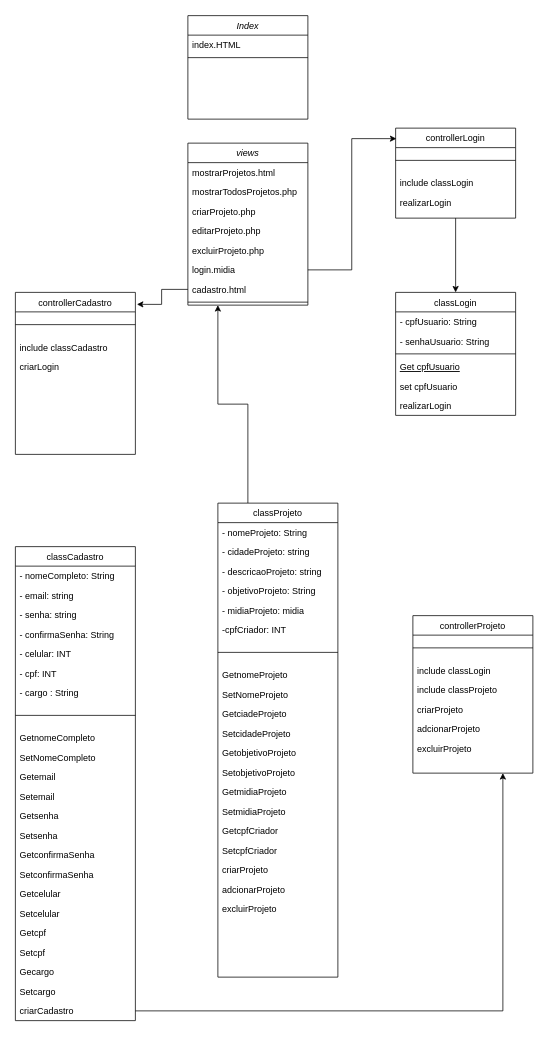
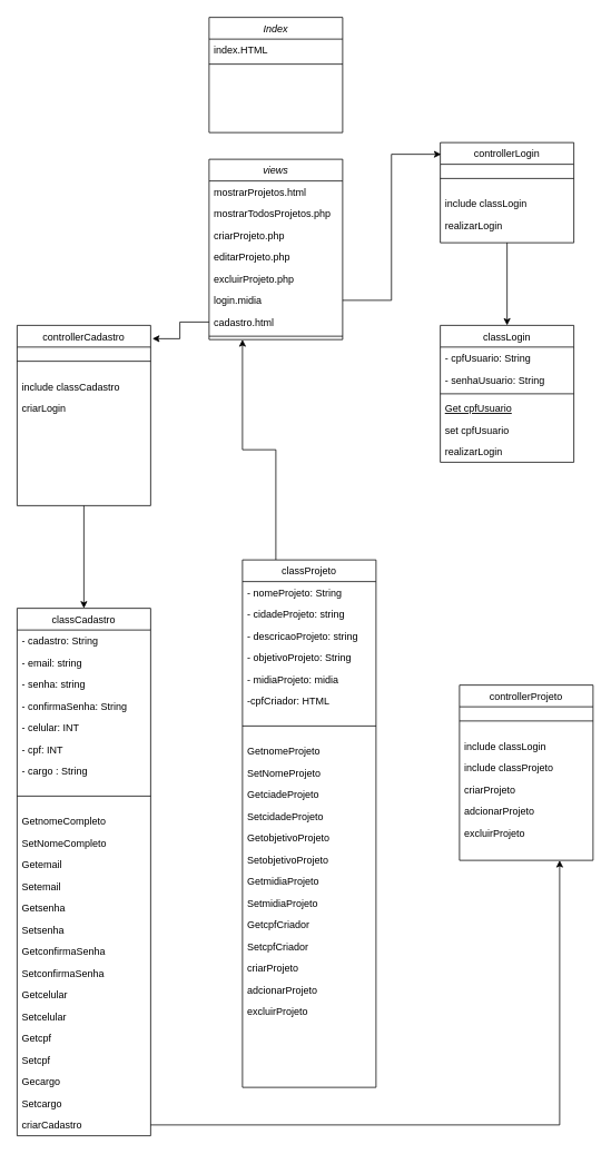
  <mxCell id="0" />
  <mxCell id="1" parent="0" />
  <mxCell id="2" value="Index" style="swimlane;fontStyle=2;align=center;verticalAlign=top;childLayout=stackLayout;horizontal=1;startSize=26;horizontalStack=0;resizeParent=1;resizeLast=0;collapsible=1;marginBottom=0;rounded=0;shadow=0;strokeWidth=1;" parent="1" vertex="1"><mxGeometry x="250" y="20" width="160" height="138" as="geometry"><mxRectangle x="230" y="140" width="160" height="26" as="alternateBounds" /></mxGeometry></mxCell>
  <mxCell id="3" value="index.HTML&#10;" style="text;align=left;verticalAlign=top;spacingLeft=4;spacingRight=4;overflow=hidden;rotatable=0;points=[[0,0.5],[1,0.5]];portConstraint=eastwest;" parent="2" vertex="1"><mxGeometry y="26" width="160" height="26" as="geometry" /></mxCell>
  <mxCell id="4" value="" style="line;html=1;strokeWidth=1;align=left;verticalAlign=middle;spacingTop=-1;spacingLeft=3;spacingRight=3;rotatable=0;labelPosition=right;points=[];portConstraint=eastwest;" parent="2" vertex="1"><mxGeometry y="52" width="160" height="8" as="geometry" /></mxCell>
  <mxCell id="5" value="classLogin" style="swimlane;fontStyle=0;align=center;verticalAlign=top;childLayout=stackLayout;horizontal=1;startSize=26;horizontalStack=0;resizeParent=1;resizeLast=0;collapsible=1;marginBottom=0;rounded=0;shadow=0;strokeWidth=1;" parent="1" vertex="1"><mxGeometry x="527" y="389" width="160" height="164" as="geometry"><mxRectangle x="80" y="300" width="160" height="26" as="alternateBounds" /></mxGeometry></mxCell>
  <mxCell id="6" value="- cpfUsuario: String" style="text;align=left;verticalAlign=top;spacingLeft=4;spacingRight=4;overflow=hidden;rotatable=0;points=[[0,0.5],[1,0.5]];portConstraint=eastwest;" parent="5" vertex="1"><mxGeometry y="26" width="160" height="26" as="geometry" /></mxCell>
  <mxCell id="7" value="- senhaUsuario: String " style="text;align=left;verticalAlign=top;spacingLeft=4;spacingRight=4;overflow=hidden;rotatable=0;points=[[0,0.5],[1,0.5]];portConstraint=eastwest;rounded=0;shadow=0;html=0;" parent="5" vertex="1"><mxGeometry y="52" width="160" height="26" as="geometry" /></mxCell>
  <mxCell id="8" value="" style="line;html=1;strokeWidth=1;align=left;verticalAlign=middle;spacingTop=-1;spacingLeft=3;spacingRight=3;rotatable=0;labelPosition=right;points=[];portConstraint=eastwest;" parent="5" vertex="1"><mxGeometry y="78" width="160" height="8" as="geometry" /></mxCell>
  <mxCell id="9" value="Get cpfUsuario" style="text;align=left;verticalAlign=top;spacingLeft=4;spacingRight=4;overflow=hidden;rotatable=0;points=[[0,0.5],[1,0.5]];portConstraint=eastwest;fontStyle=4;strokeColor=none;" parent="5" vertex="1"><mxGeometry y="86" width="160" height="26" as="geometry" /></mxCell>
  <mxCell id="10" value="set cpfUsuario" style="text;align=left;verticalAlign=top;spacingLeft=4;spacingRight=4;overflow=hidden;rotatable=0;points=[[0,0.5],[1,0.5]];portConstraint=eastwest;" parent="5" vertex="1"><mxGeometry y="112" width="160" height="26" as="geometry" /></mxCell>
  <mxCell id="11" value="realizarLogin" style="text;align=left;verticalAlign=top;spacingLeft=4;spacingRight=4;overflow=hidden;rotatable=0;points=[[0,0.5],[1,0.5]];portConstraint=eastwest;" parent="5" vertex="1"><mxGeometry y="138" width="160" height="26" as="geometry" /></mxCell>
  <mxCell id="12" style="edgeStyle=orthogonalEdgeStyle;rounded=0;orthogonalLoop=1;jettySize=auto;html=1;exitX=0.5;exitY=1;exitDx=0;exitDy=0;entryX=0.5;entryY=0;entryDx=0;entryDy=0;" edge="1" parent="1" source="13" target="5"><mxGeometry relative="1" as="geometry" /></mxCell>
  <mxCell id="13" value="controllerLogin" style="swimlane;fontStyle=0;align=center;verticalAlign=top;childLayout=stackLayout;horizontal=1;startSize=26;horizontalStack=0;resizeParent=1;resizeLast=0;collapsible=1;marginBottom=0;rounded=0;shadow=0;strokeWidth=1;" parent="1" vertex="1"><mxGeometry x="527" y="170" width="160" height="120" as="geometry"><mxRectangle x="550" y="140" width="160" height="26" as="alternateBounds" /></mxGeometry></mxCell>
  <mxCell id="14" value="" style="line;html=1;strokeWidth=1;align=left;verticalAlign=middle;spacingTop=-1;spacingLeft=3;spacingRight=3;rotatable=0;labelPosition=right;points=[];portConstraint=eastwest;" parent="13" vertex="1"><mxGeometry y="26" width="160" height="34" as="geometry" /></mxCell>
  <mxCell id="15" value="include classLogin" style="text;align=left;verticalAlign=top;spacingLeft=4;spacingRight=4;overflow=hidden;rotatable=0;points=[[0,0.5],[1,0.5]];portConstraint=eastwest;" parent="13" vertex="1"><mxGeometry y="60" width="160" height="26" as="geometry" /></mxCell>
  <mxCell id="16" value="realizarLogin" style="text;align=left;verticalAlign=top;spacingLeft=4;spacingRight=4;overflow=hidden;rotatable=0;points=[[0,0.5],[1,0.5]];portConstraint=eastwest;" parent="13" vertex="1"><mxGeometry y="86" width="160" height="26" as="geometry" /></mxCell>
+ <mxCell id="17" style="edgeStyle=orthogonalEdgeStyle;rounded=0;orthogonalLoop=1;jettySize=auto;html=1;exitX=0.5;exitY=1;exitDx=0;exitDy=0;entryX=0.5;entryY=0;entryDx=0;entryDy=0;" edge="1" parent="1" source="18" target="22"><mxGeometry relative="1" as="geometry" /></mxCell>
  <mxCell id="18" value="controllerCadastro" style="swimlane;fontStyle=0;align=center;verticalAlign=top;childLayout=stackLayout;horizontal=1;startSize=26;horizontalStack=0;resizeParent=1;resizeLast=0;collapsible=1;marginBottom=0;rounded=0;shadow=0;strokeWidth=1;" parent="1" vertex="1"><mxGeometry x="20" y="389" width="160" height="216" as="geometry"><mxRectangle x="550" y="140" width="160" height="26" as="alternateBounds" /></mxGeometry></mxCell>
  <mxCell id="19" value="" style="line;html=1;strokeWidth=1;align=left;verticalAlign=middle;spacingTop=-1;spacingLeft=3;spacingRight=3;rotatable=0;labelPosition=right;points=[];portConstraint=eastwest;" parent="18" vertex="1"><mxGeometry y="26" width="160" height="34" as="geometry" /></mxCell>
  <mxCell id="20" value="include classCadastro" style="text;align=left;verticalAlign=top;spacingLeft=4;spacingRight=4;overflow=hidden;rotatable=0;points=[[0,0.5],[1,0.5]];portConstraint=eastwest;" parent="18" vertex="1"><mxGeometry y="60" width="160" height="26" as="geometry" /></mxCell>
  <mxCell id="21" value="criarLogin" style="text;align=left;verticalAlign=top;spacingLeft=4;spacingRight=4;overflow=hidden;rotatable=0;points=[[0,0.5],[1,0.5]];portConstraint=eastwest;" parent="18" vertex="1"><mxGeometry y="86" width="160" height="26" as="geometry" /></mxCell>
  <mxCell id="22" value="classCadastro" style="swimlane;fontStyle=0;align=center;verticalAlign=top;childLayout=stackLayout;horizontal=1;startSize=26;horizontalStack=0;resizeParent=1;resizeLast=0;collapsible=1;marginBottom=0;rounded=0;shadow=0;strokeWidth=1;" parent="1" vertex="1"><mxGeometry x="20" y="728" width="160" height="632" as="geometry"><mxRectangle x="70" y="510" width="160" height="26" as="alternateBounds" /></mxGeometry></mxCell>
- <mxCell id="23" value="- nomeCompleto: String" style="text;align=left;verticalAlign=top;spacingLeft=4;spacingRight=4;overflow=hidden;rotatable=0;points=[[0,0.5],[1,0.5]];portConstraint=eastwest;" parent="22" vertex="1"><mxGeometry y="26" width="160" height="26" as="geometry" /></mxCell>
+ <mxCell id="23" value="- cadastro: String" style="text;align=left;verticalAlign=top;spacingLeft=4;spacingRight=4;overflow=hidden;rotatable=0;points=[[0,0.5],[1,0.5]];portConstraint=eastwest;" parent="22" vertex="1"><mxGeometry y="26" width="160" height="26" as="geometry" /></mxCell>
  <mxCell id="24" value="- email: string" style="text;align=left;verticalAlign=top;spacingLeft=4;spacingRight=4;overflow=hidden;rotatable=0;points=[[0,0.5],[1,0.5]];portConstraint=eastwest;" parent="22" vertex="1"><mxGeometry y="52" width="160" height="26" as="geometry" /></mxCell>
  <mxCell id="25" value="- senha: string" style="text;align=left;verticalAlign=top;spacingLeft=4;spacingRight=4;overflow=hidden;rotatable=0;points=[[0,0.5],[1,0.5]];portConstraint=eastwest;" parent="22" vertex="1"><mxGeometry y="78" width="160" height="26" as="geometry" /></mxCell>
  <mxCell id="26" value="- confirmaSenha: String" style="text;align=left;verticalAlign=top;spacingLeft=4;spacingRight=4;overflow=hidden;rotatable=0;points=[[0,0.5],[1,0.5]];portConstraint=eastwest;" parent="22" vertex="1"><mxGeometry y="104" width="160" height="26" as="geometry" /></mxCell>
  <mxCell id="27" value="- celular: INT" style="text;align=left;verticalAlign=top;spacingLeft=4;spacingRight=4;overflow=hidden;rotatable=0;points=[[0,0.5],[1,0.5]];portConstraint=eastwest;" parent="22" vertex="1"><mxGeometry y="130" width="160" height="26" as="geometry" /></mxCell>
  <mxCell id="28" value="- cpf: INT" style="text;align=left;verticalAlign=top;spacingLeft=4;spacingRight=4;overflow=hidden;rotatable=0;points=[[0,0.5],[1,0.5]];portConstraint=eastwest;" parent="22" vertex="1"><mxGeometry y="156" width="160" height="26" as="geometry" /></mxCell>
  <mxCell id="29" value="- cargo : String" style="text;align=left;verticalAlign=top;spacingLeft=4;spacingRight=4;overflow=hidden;rotatable=0;points=[[0,0.5],[1,0.5]];portConstraint=eastwest;" parent="22" vertex="1"><mxGeometry y="182" width="160" height="26" as="geometry" /></mxCell>
  <mxCell id="30" value="" style="line;html=1;strokeWidth=1;align=left;verticalAlign=middle;spacingTop=-1;spacingLeft=3;spacingRight=3;rotatable=0;labelPosition=right;points=[];portConstraint=eastwest;" parent="22" vertex="1"><mxGeometry y="208" width="160" height="34" as="geometry" /></mxCell>
  <mxCell id="31" value="GetnomeCompleto" style="text;align=left;verticalAlign=top;spacingLeft=4;spacingRight=4;overflow=hidden;rotatable=0;points=[[0,0.5],[1,0.5]];portConstraint=eastwest;" parent="22" vertex="1"><mxGeometry y="242" width="160" height="26" as="geometry" /></mxCell>
  <mxCell id="32" value="SetNomeCompleto" style="text;align=left;verticalAlign=top;spacingLeft=4;spacingRight=4;overflow=hidden;rotatable=0;points=[[0,0.5],[1,0.5]];portConstraint=eastwest;" parent="22" vertex="1"><mxGeometry y="268" width="160" height="26" as="geometry" /></mxCell>
  <mxCell id="33" value="Getemail" style="text;align=left;verticalAlign=top;spacingLeft=4;spacingRight=4;overflow=hidden;rotatable=0;points=[[0,0.5],[1,0.5]];portConstraint=eastwest;" parent="22" vertex="1"><mxGeometry y="294" width="160" height="26" as="geometry" /></mxCell>
  <mxCell id="34" value="Setemail" style="text;align=left;verticalAlign=top;spacingLeft=4;spacingRight=4;overflow=hidden;rotatable=0;points=[[0,0.5],[1,0.5]];portConstraint=eastwest;" parent="22" vertex="1"><mxGeometry y="320" width="160" height="26" as="geometry" /></mxCell>
  <mxCell id="35" value="Getsenha" style="text;align=left;verticalAlign=top;spacingLeft=4;spacingRight=4;overflow=hidden;rotatable=0;points=[[0,0.5],[1,0.5]];portConstraint=eastwest;" parent="22" vertex="1"><mxGeometry y="346" width="160" height="26" as="geometry" /></mxCell>
  <mxCell id="36" value="Setsenha" style="text;align=left;verticalAlign=top;spacingLeft=4;spacingRight=4;overflow=hidden;rotatable=0;points=[[0,0.5],[1,0.5]];portConstraint=eastwest;" parent="22" vertex="1"><mxGeometry y="372" width="160" height="26" as="geometry" /></mxCell>
  <mxCell id="37" value="GetconfirmaSenha" style="text;align=left;verticalAlign=top;spacingLeft=4;spacingRight=4;overflow=hidden;rotatable=0;points=[[0,0.5],[1,0.5]];portConstraint=eastwest;" parent="22" vertex="1"><mxGeometry y="398" width="160" height="26" as="geometry" /></mxCell>
  <mxCell id="38" value="SetconfirmaSenha" style="text;align=left;verticalAlign=top;spacingLeft=4;spacingRight=4;overflow=hidden;rotatable=0;points=[[0,0.5],[1,0.5]];portConstraint=eastwest;" parent="22" vertex="1"><mxGeometry y="424" width="160" height="26" as="geometry" /></mxCell>
  <mxCell id="39" value="Getcelular" style="text;align=left;verticalAlign=top;spacingLeft=4;spacingRight=4;overflow=hidden;rotatable=0;points=[[0,0.5],[1,0.5]];portConstraint=eastwest;" parent="22" vertex="1"><mxGeometry y="450" width="160" height="26" as="geometry" /></mxCell>
  <mxCell id="40" value="Setcelular" style="text;align=left;verticalAlign=top;spacingLeft=4;spacingRight=4;overflow=hidden;rotatable=0;points=[[0,0.5],[1,0.5]];portConstraint=eastwest;" parent="22" vertex="1"><mxGeometry y="476" width="160" height="26" as="geometry" /></mxCell>
  <mxCell id="41" value="Getcpf" style="text;align=left;verticalAlign=top;spacingLeft=4;spacingRight=4;overflow=hidden;rotatable=0;points=[[0,0.5],[1,0.5]];portConstraint=eastwest;" parent="22" vertex="1"><mxGeometry y="502" width="160" height="26" as="geometry" /></mxCell>
  <mxCell id="42" value="Setcpf" style="text;align=left;verticalAlign=top;spacingLeft=4;spacingRight=4;overflow=hidden;rotatable=0;points=[[0,0.5],[1,0.5]];portConstraint=eastwest;" parent="22" vertex="1"><mxGeometry y="528" width="160" height="26" as="geometry" /></mxCell>
  <mxCell id="43" value="Gecargo" style="text;align=left;verticalAlign=top;spacingLeft=4;spacingRight=4;overflow=hidden;rotatable=0;points=[[0,0.5],[1,0.5]];portConstraint=eastwest;" parent="22" vertex="1"><mxGeometry y="554" width="160" height="26" as="geometry" /></mxCell>
  <mxCell id="44" value="Setcargo" style="text;align=left;verticalAlign=top;spacingLeft=4;spacingRight=4;overflow=hidden;rotatable=0;points=[[0,0.5],[1,0.5]];portConstraint=eastwest;" parent="22" vertex="1"><mxGeometry y="580" width="160" height="26" as="geometry" /></mxCell>
  <mxCell id="45" value="criarCadastro" style="text;align=left;verticalAlign=top;spacingLeft=4;spacingRight=4;overflow=hidden;rotatable=0;points=[[0,0.5],[1,0.5]];portConstraint=eastwest;" parent="22" vertex="1"><mxGeometry y="606" width="160" height="26" as="geometry" /></mxCell>
  <mxCell id="46" style="edgeStyle=orthogonalEdgeStyle;rounded=0;orthogonalLoop=1;jettySize=auto;html=1;exitX=0.25;exitY=0;exitDx=0;exitDy=0;entryX=0.25;entryY=1;entryDx=0;entryDy=0;" edge="1" parent="1" source="47" target="75"><mxGeometry relative="1" as="geometry" /></mxCell>
  <mxCell id="47" value="classProjeto" style="swimlane;fontStyle=0;align=center;verticalAlign=top;childLayout=stackLayout;horizontal=1;startSize=26;horizontalStack=0;resizeParent=1;resizeLast=0;collapsible=1;marginBottom=0;rounded=0;shadow=0;strokeWidth=1;" parent="1" vertex="1"><mxGeometry x="290" y="670" width="160" height="632" as="geometry"><mxRectangle x="70" y="510" width="160" height="26" as="alternateBounds" /></mxGeometry></mxCell>
  <mxCell id="48" value="- nomeProjeto: String" style="text;align=left;verticalAlign=top;spacingLeft=4;spacingRight=4;overflow=hidden;rotatable=0;points=[[0,0.5],[1,0.5]];portConstraint=eastwest;" parent="47" vertex="1"><mxGeometry y="26" width="160" height="26" as="geometry" /></mxCell>
  <mxCell id="49" value="- cidadeProjeto: string" style="text;align=left;verticalAlign=top;spacingLeft=4;spacingRight=4;overflow=hidden;rotatable=0;points=[[0,0.5],[1,0.5]];portConstraint=eastwest;" parent="47" vertex="1"><mxGeometry y="52" width="160" height="26" as="geometry" /></mxCell>
  <mxCell id="50" value="- descricaoProjeto: string" style="text;align=left;verticalAlign=top;spacingLeft=4;spacingRight=4;overflow=hidden;rotatable=0;points=[[0,0.5],[1,0.5]];portConstraint=eastwest;" parent="47" vertex="1"><mxGeometry y="78" width="160" height="26" as="geometry" /></mxCell>
  <mxCell id="51" value="- objetivoProjeto: String" style="text;align=left;verticalAlign=top;spacingLeft=4;spacingRight=4;overflow=hidden;rotatable=0;points=[[0,0.5],[1,0.5]];portConstraint=eastwest;" parent="47" vertex="1"><mxGeometry y="104" width="160" height="26" as="geometry" /></mxCell>
  <mxCell id="52" value="- midiaProjeto: midia" style="text;align=left;verticalAlign=top;spacingLeft=4;spacingRight=4;overflow=hidden;rotatable=0;points=[[0,0.5],[1,0.5]];portConstraint=eastwest;" parent="47" vertex="1"><mxGeometry y="130" width="160" height="26" as="geometry" /></mxCell>
- <mxCell id="53" value="-cpfCriador: INT" style="text;align=left;verticalAlign=top;spacingLeft=4;spacingRight=4;overflow=hidden;rotatable=0;points=[[0,0.5],[1,0.5]];portConstraint=eastwest;" parent="47" vertex="1"><mxGeometry y="156" width="160" height="26" as="geometry" /></mxCell>
+ <mxCell id="53" value="-cpfCriador: HTML" style="text;align=left;verticalAlign=top;spacingLeft=4;spacingRight=4;overflow=hidden;rotatable=0;points=[[0,0.5],[1,0.5]];portConstraint=eastwest;" parent="47" vertex="1"><mxGeometry y="156" width="160" height="26" as="geometry" /></mxCell>
  <mxCell id="54" value="" style="line;html=1;strokeWidth=1;align=left;verticalAlign=middle;spacingTop=-1;spacingLeft=3;spacingRight=3;rotatable=0;labelPosition=right;points=[];portConstraint=eastwest;" parent="47" vertex="1"><mxGeometry y="182" width="160" height="34" as="geometry" /></mxCell>
  <mxCell id="55" value="GetnomeProjeto" style="text;align=left;verticalAlign=top;spacingLeft=4;spacingRight=4;overflow=hidden;rotatable=0;points=[[0,0.5],[1,0.5]];portConstraint=eastwest;" parent="47" vertex="1"><mxGeometry y="216" width="160" height="26" as="geometry" /></mxCell>
  <mxCell id="56" value="SetNomeProjeto" style="text;align=left;verticalAlign=top;spacingLeft=4;spacingRight=4;overflow=hidden;rotatable=0;points=[[0,0.5],[1,0.5]];portConstraint=eastwest;" parent="47" vertex="1"><mxGeometry y="242" width="160" height="26" as="geometry" /></mxCell>
  <mxCell id="57" value="GetciadeProjeto" style="text;align=left;verticalAlign=top;spacingLeft=4;spacingRight=4;overflow=hidden;rotatable=0;points=[[0,0.5],[1,0.5]];portConstraint=eastwest;" parent="47" vertex="1"><mxGeometry y="268" width="160" height="26" as="geometry" /></mxCell>
  <mxCell id="58" value="SetcidadeProjeto" style="text;align=left;verticalAlign=top;spacingLeft=4;spacingRight=4;overflow=hidden;rotatable=0;points=[[0,0.5],[1,0.5]];portConstraint=eastwest;" parent="47" vertex="1"><mxGeometry y="294" width="160" height="26" as="geometry" /></mxCell>
  <mxCell id="59" value="GetobjetivoProjeto" style="text;align=left;verticalAlign=top;spacingLeft=4;spacingRight=4;overflow=hidden;rotatable=0;points=[[0,0.5],[1,0.5]];portConstraint=eastwest;" parent="47" vertex="1"><mxGeometry y="320" width="160" height="26" as="geometry" /></mxCell>
  <mxCell id="60" value="SetobjetivoProjeto" style="text;align=left;verticalAlign=top;spacingLeft=4;spacingRight=4;overflow=hidden;rotatable=0;points=[[0,0.5],[1,0.5]];portConstraint=eastwest;" parent="47" vertex="1"><mxGeometry y="346" width="160" height="26" as="geometry" /></mxCell>
  <mxCell id="61" value="GetmidiaProjeto" style="text;align=left;verticalAlign=top;spacingLeft=4;spacingRight=4;overflow=hidden;rotatable=0;points=[[0,0.5],[1,0.5]];portConstraint=eastwest;" parent="47" vertex="1"><mxGeometry y="372" width="160" height="26" as="geometry" /></mxCell>
  <mxCell id="62" value="SetmidiaProjeto" style="text;align=left;verticalAlign=top;spacingLeft=4;spacingRight=4;overflow=hidden;rotatable=0;points=[[0,0.5],[1,0.5]];portConstraint=eastwest;" parent="47" vertex="1"><mxGeometry y="398" width="160" height="26" as="geometry" /></mxCell>
  <mxCell id="63" value="GetcpfCriador" style="text;align=left;verticalAlign=top;spacingLeft=4;spacingRight=4;overflow=hidden;rotatable=0;points=[[0,0.5],[1,0.5]];portConstraint=eastwest;" parent="47" vertex="1"><mxGeometry y="424" width="160" height="26" as="geometry" /></mxCell>
  <mxCell id="64" value="SetcpfCriador" style="text;align=left;verticalAlign=top;spacingLeft=4;spacingRight=4;overflow=hidden;rotatable=0;points=[[0,0.5],[1,0.5]];portConstraint=eastwest;" parent="47" vertex="1"><mxGeometry y="450" width="160" height="26" as="geometry" /></mxCell>
  <mxCell id="65" value="criarProjeto" style="text;align=left;verticalAlign=top;spacingLeft=4;spacingRight=4;overflow=hidden;rotatable=0;points=[[0,0.5],[1,0.5]];portConstraint=eastwest;" parent="47" vertex="1"><mxGeometry y="476" width="160" height="26" as="geometry" /></mxCell>
  <mxCell id="66" value="adcionarProjeto" style="text;align=left;verticalAlign=top;spacingLeft=4;spacingRight=4;overflow=hidden;rotatable=0;points=[[0,0.5],[1,0.5]];portConstraint=eastwest;" parent="47" vertex="1"><mxGeometry y="502" width="160" height="26" as="geometry" /></mxCell>
  <mxCell id="67" value="excluirProjeto" style="text;align=left;verticalAlign=top;spacingLeft=4;spacingRight=4;overflow=hidden;rotatable=0;points=[[0,0.5],[1,0.5]];portConstraint=eastwest;" parent="47" vertex="1"><mxGeometry y="528" width="160" height="26" as="geometry" /></mxCell>
  <mxCell id="68" value="controllerProjeto" style="swimlane;fontStyle=0;align=center;verticalAlign=top;childLayout=stackLayout;horizontal=1;startSize=26;horizontalStack=0;resizeParent=1;resizeLast=0;collapsible=1;marginBottom=0;rounded=0;shadow=0;strokeWidth=1;" parent="1" vertex="1"><mxGeometry x="550" y="820" width="160" height="210" as="geometry"><mxRectangle x="70" y="510" width="160" height="26" as="alternateBounds" /></mxGeometry></mxCell>
  <mxCell id="69" value="" style="line;html=1;strokeWidth=1;align=left;verticalAlign=middle;spacingTop=-1;spacingLeft=3;spacingRight=3;rotatable=0;labelPosition=right;points=[];portConstraint=eastwest;" parent="68" vertex="1"><mxGeometry y="26" width="160" height="34" as="geometry" /></mxCell>
  <mxCell id="70" value="include classLogin " style="text;align=left;verticalAlign=top;spacingLeft=4;spacingRight=4;overflow=hidden;rotatable=0;points=[[0,0.5],[1,0.5]];portConstraint=eastwest;" parent="68" vertex="1"><mxGeometry y="60" width="160" height="26" as="geometry" /></mxCell>
  <mxCell id="71" value="include classProjeto" style="text;align=left;verticalAlign=top;spacingLeft=4;spacingRight=4;overflow=hidden;rotatable=0;points=[[0,0.5],[1,0.5]];portConstraint=eastwest;" parent="68" vertex="1"><mxGeometry y="86" width="160" height="26" as="geometry" /></mxCell>
  <mxCell id="72" value="criarProjeto" style="text;align=left;verticalAlign=top;spacingLeft=4;spacingRight=4;overflow=hidden;rotatable=0;points=[[0,0.5],[1,0.5]];portConstraint=eastwest;" parent="68" vertex="1"><mxGeometry y="112" width="160" height="26" as="geometry" /></mxCell>
  <mxCell id="73" value="adcionarProjeto" style="text;align=left;verticalAlign=top;spacingLeft=4;spacingRight=4;overflow=hidden;rotatable=0;points=[[0,0.5],[1,0.5]];portConstraint=eastwest;" parent="68" vertex="1"><mxGeometry y="138" width="160" height="26" as="geometry" /></mxCell>
  <mxCell id="74" value="excluirProjeto" style="text;align=left;verticalAlign=top;spacingLeft=4;spacingRight=4;overflow=hidden;rotatable=0;points=[[0,0.5],[1,0.5]];portConstraint=eastwest;" parent="68" vertex="1"><mxGeometry y="164" width="160" height="26" as="geometry" /></mxCell>
  <mxCell id="75" value="views" style="swimlane;fontStyle=2;align=center;verticalAlign=top;childLayout=stackLayout;horizontal=1;startSize=26;horizontalStack=0;resizeParent=1;resizeLast=0;collapsible=1;marginBottom=0;rounded=0;shadow=0;strokeWidth=1;" parent="1" vertex="1"><mxGeometry x="250" y="190" width="160" height="216" as="geometry"><mxRectangle x="230" y="140" width="160" height="26" as="alternateBounds" /></mxGeometry></mxCell>
  <mxCell id="76" value="mostrarProjetos.html" style="text;align=left;verticalAlign=top;spacingLeft=4;spacingRight=4;overflow=hidden;rotatable=0;points=[[0,0.5],[1,0.5]];portConstraint=eastwest;" parent="75" vertex="1"><mxGeometry y="26" width="160" height="26" as="geometry" /></mxCell>
  <mxCell id="77" value="mostrarTodosProjetos.php" style="text;align=left;verticalAlign=top;spacingLeft=4;spacingRight=4;overflow=hidden;rotatable=0;points=[[0,0.5],[1,0.5]];portConstraint=eastwest;" parent="75" vertex="1"><mxGeometry y="52" width="160" height="26" as="geometry" /></mxCell>
  <mxCell id="78" value="criarProjeto.php" style="text;align=left;verticalAlign=top;spacingLeft=4;spacingRight=4;overflow=hidden;rotatable=0;points=[[0,0.5],[1,0.5]];portConstraint=eastwest;" parent="75" vertex="1"><mxGeometry y="78" width="160" height="26" as="geometry" /></mxCell>
  <mxCell id="79" value="editarProjeto.php" style="text;align=left;verticalAlign=top;spacingLeft=4;spacingRight=4;overflow=hidden;rotatable=0;points=[[0,0.5],[1,0.5]];portConstraint=eastwest;" parent="75" vertex="1"><mxGeometry y="104" width="160" height="26" as="geometry" /></mxCell>
  <mxCell id="80" value="excluirProjeto.php&#10;" style="text;align=left;verticalAlign=top;spacingLeft=4;spacingRight=4;overflow=hidden;rotatable=0;points=[[0,0.5],[1,0.5]];portConstraint=eastwest;" parent="75" vertex="1"><mxGeometry y="130" width="160" height="26" as="geometry" /></mxCell>
  <mxCell id="81" value="login.midia&#10;" style="text;align=left;verticalAlign=top;spacingLeft=4;spacingRight=4;overflow=hidden;rotatable=0;points=[[0,0.5],[1,0.5]];portConstraint=eastwest;" vertex="1" parent="75"><mxGeometry y="156" width="160" height="26" as="geometry" /></mxCell>
  <mxCell id="82" value="cadastro.html&#10;" style="text;align=left;verticalAlign=top;spacingLeft=4;spacingRight=4;overflow=hidden;rotatable=0;points=[[0,0.5],[1,0.5]];portConstraint=eastwest;" vertex="1" parent="75"><mxGeometry y="182" width="160" height="26" as="geometry" /></mxCell>
  <mxCell id="83" value="" style="line;html=1;strokeWidth=1;align=left;verticalAlign=middle;spacingTop=-1;spacingLeft=3;spacingRight=3;rotatable=0;labelPosition=right;points=[];portConstraint=eastwest;" parent="75" vertex="1"><mxGeometry y="208" width="160" height="8" as="geometry" /></mxCell>
  <mxCell id="84" style="edgeStyle=orthogonalEdgeStyle;rounded=0;orthogonalLoop=1;jettySize=auto;html=1;exitX=1;exitY=0.5;exitDx=0;exitDy=0;entryX=0.006;entryY=0.117;entryDx=0;entryDy=0;entryPerimeter=0;" edge="1" parent="1" source="81" target="13"><mxGeometry relative="1" as="geometry" /></mxCell>
  <mxCell id="85" style="edgeStyle=orthogonalEdgeStyle;rounded=0;orthogonalLoop=1;jettySize=auto;html=1;exitX=0;exitY=0.5;exitDx=0;exitDy=0;entryX=1.013;entryY=0.074;entryDx=0;entryDy=0;entryPerimeter=0;" edge="1" parent="1" source="82" target="18"><mxGeometry relative="1" as="geometry" /></mxCell>
  <mxCell id="86" style="edgeStyle=orthogonalEdgeStyle;rounded=0;orthogonalLoop=1;jettySize=auto;html=1;exitX=1;exitY=0.5;exitDx=0;exitDy=0;entryX=0.75;entryY=1;entryDx=0;entryDy=0;" edge="1" parent="1" source="45" target="68"><mxGeometry relative="1" as="geometry" /></mxCell>
